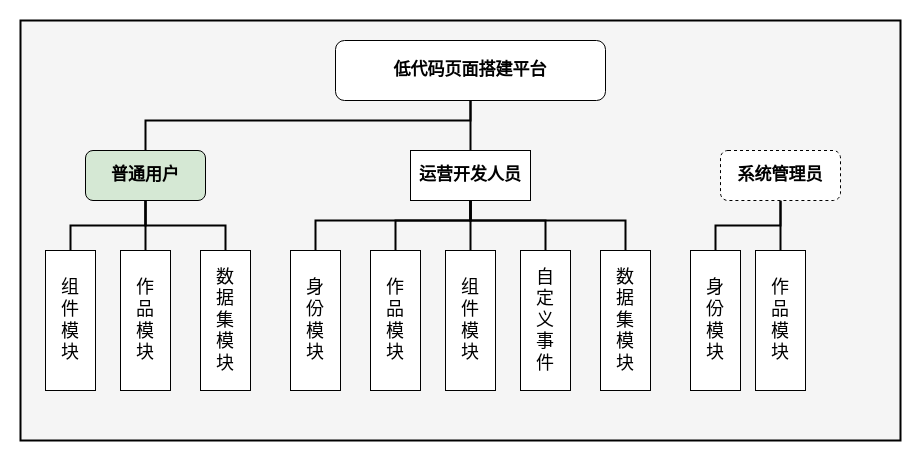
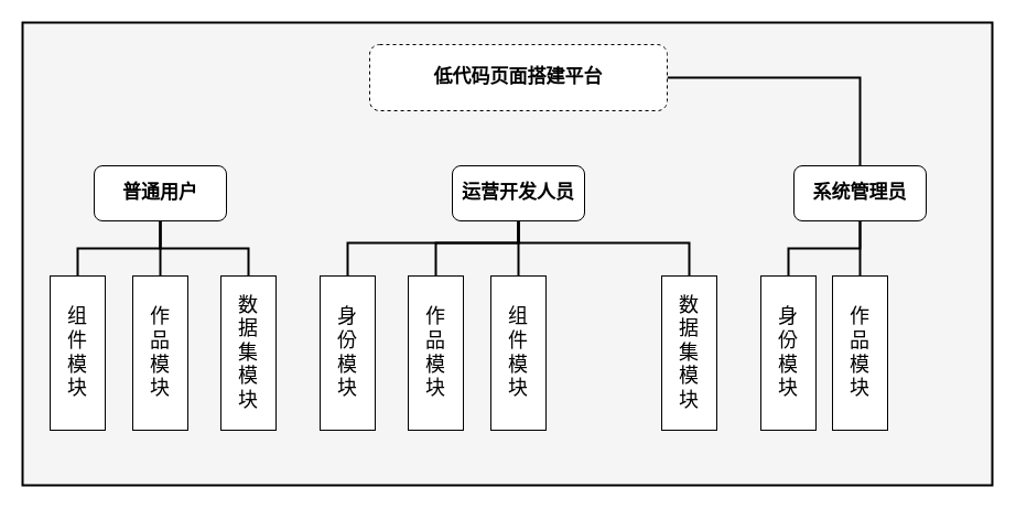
  <mxCell id="0" />
  <mxCell id="1" parent="0" />
  <mxCell id="2" value="" style="rounded=0;whiteSpace=wrap;html=1;fillColor=#f5f5f5;fontColor=#333333;strokeColor=#000000;strokeWidth=2;" parent="1" vertex="1"><mxGeometry x="20" y="20" width="880" height="420" as="geometry" /></mxCell>
- <mxCell id="3" style="edgeStyle=orthogonalEdgeStyle;rounded=0;orthogonalLoop=1;jettySize=auto;html=1;entryX=0.5;entryY=0;entryDx=0;entryDy=0;fontSize=18;endArrow=none;endFill=0;strokeWidth=2;" parent="1" source="5" target="9" edge="1"><mxGeometry relative="1" as="geometry"><Array as="points"><mxPoint x="470" y="120" /><mxPoint x="145" y="120" /></Array></mxGeometry></mxCell>
- <mxCell id="4" style="edgeStyle=orthogonalEdgeStyle;rounded=0;orthogonalLoop=1;jettySize=auto;html=1;entryX=0.5;entryY=0;entryDx=0;entryDy=0;fontSize=18;endArrow=none;endFill=0;strokeWidth=2;" parent="1" source="5" target="15" edge="1"><mxGeometry relative="1" as="geometry" /></mxCell>
- <mxCell id="5" value="低代码页面搭建平台" style="rounded=1;whiteSpace=wrap;html=1;strokeColor=#000000;strokeWidth=1;fontStyle=1;fontSize=17;" parent="1" vertex="1"><mxGeometry x="335" y="40" width="270" height="60" as="geometry" /></mxCell>
+ <mxCell id="4" style="edgeStyle=orthogonalEdgeStyle;rounded=0;orthogonalLoop=1;jettySize=auto;html=1;fontSize=18;endArrow=none;endFill=0;strokeWidth=2;" parent="1" source="5" target="18" edge="1"><mxGeometry relative="1" as="geometry" /></mxCell>
+ <mxCell id="5" value="低代码页面搭建平台" style="rounded=1;whiteSpace=wrap;html=1;strokeColor=#000000;strokeWidth=1;fontStyle=1;fontSize=17;dashed=1;" parent="1" vertex="1"><mxGeometry x="335" y="40" width="270" height="60" as="geometry" /></mxCell>
  <mxCell id="6" style="edgeStyle=orthogonalEdgeStyle;rounded=0;orthogonalLoop=1;jettySize=auto;html=1;entryX=0.5;entryY=0;entryDx=0;entryDy=0;fontSize=18;endArrow=none;endFill=0;strokeWidth=2;" parent="1" source="9" target="19" edge="1"><mxGeometry relative="1" as="geometry" /></mxCell>
  <mxCell id="7" style="edgeStyle=orthogonalEdgeStyle;rounded=0;orthogonalLoop=1;jettySize=auto;html=1;entryX=0.5;entryY=0;entryDx=0;entryDy=0;fontSize=18;endArrow=none;endFill=0;strokeWidth=2;" parent="1" source="9" target="20" edge="1"><mxGeometry relative="1" as="geometry" /></mxCell>
  <mxCell id="8" style="edgeStyle=orthogonalEdgeStyle;rounded=0;orthogonalLoop=1;jettySize=auto;html=1;entryX=0.5;entryY=0;entryDx=0;entryDy=0;fontSize=18;endArrow=none;endFill=0;strokeWidth=2;" parent="1" source="9" target="24" edge="1"><mxGeometry relative="1" as="geometry" /></mxCell>
- <mxCell id="9" value="普通用户" style="rounded=1;whiteSpace=wrap;html=1;fontSize=17;strokeColor=#000000;strokeWidth=1;fontStyle=1;fillColor=#d5e8d4;" parent="1" vertex="1"><mxGeometry x="85" y="150" width="120" height="50" as="geometry" /></mxCell>
+ <mxCell id="9" value="普通用户" style="rounded=1;whiteSpace=wrap;html=1;fontSize=17;strokeColor=#000000;strokeWidth=1;fontStyle=1" parent="1" vertex="1"><mxGeometry x="85" y="150" width="120" height="50" as="geometry" /></mxCell>
  <mxCell id="10" style="edgeStyle=orthogonalEdgeStyle;rounded=0;orthogonalLoop=1;jettySize=auto;html=1;entryX=0.5;entryY=0;entryDx=0;entryDy=0;fontSize=18;endArrow=none;endFill=0;strokeWidth=2;" parent="1" source="15" target="21" edge="1"><mxGeometry relative="1" as="geometry"><Array as="points"><mxPoint x="470" y="220" /><mxPoint x="315" y="220" /></Array></mxGeometry></mxCell>
  <mxCell id="11" style="edgeStyle=orthogonalEdgeStyle;rounded=0;orthogonalLoop=1;jettySize=auto;html=1;entryX=0.5;entryY=0;entryDx=0;entryDy=0;fontSize=18;endArrow=none;endFill=0;strokeWidth=2;" parent="1" source="15" target="22" edge="1"><mxGeometry relative="1" as="geometry"><Array as="points"><mxPoint x="470" y="220" /><mxPoint x="395" y="220" /></Array></mxGeometry></mxCell>
  <mxCell id="12" style="edgeStyle=orthogonalEdgeStyle;rounded=0;orthogonalLoop=1;jettySize=auto;html=1;entryX=0.5;entryY=0;entryDx=0;entryDy=0;fontSize=18;endArrow=none;endFill=0;strokeWidth=2;" parent="1" source="15" target="23" edge="1"><mxGeometry relative="1" as="geometry" /></mxCell>
- <mxCell id="13" style="edgeStyle=orthogonalEdgeStyle;rounded=0;orthogonalLoop=1;jettySize=auto;html=1;entryX=0.5;entryY=0;entryDx=0;entryDy=0;fontSize=18;endArrow=none;endFill=0;strokeWidth=2;" parent="1" source="15" target="25" edge="1"><mxGeometry relative="1" as="geometry"><Array as="points"><mxPoint x="470" y="220" /><mxPoint x="545" y="220" /></Array></mxGeometry></mxCell>
  <mxCell id="14" style="edgeStyle=orthogonalEdgeStyle;rounded=0;orthogonalLoop=1;jettySize=auto;html=1;entryX=0.5;entryY=0;entryDx=0;entryDy=0;fontSize=18;endArrow=none;endFill=0;strokeWidth=2;" parent="1" source="15" target="28" edge="1"><mxGeometry relative="1" as="geometry"><Array as="points"><mxPoint x="470" y="220" /><mxPoint x="625" y="220" /></Array></mxGeometry></mxCell>
- <mxCell id="15" value="运营开发人员" style="whiteSpace=wrap;html=1;fontSize=17;strokeColor=#000000;strokeWidth=1;fontStyle=1;rounded=0;" parent="1" vertex="1"><mxGeometry x="410" y="150" width="120" height="50" as="geometry" /></mxCell>
+ <mxCell id="15" value="运营开发人员" style="rounded=1;whiteSpace=wrap;html=1;fontSize=17;strokeColor=#000000;strokeWidth=1;fontStyle=1" parent="1" vertex="1"><mxGeometry x="410" y="150" width="120" height="50" as="geometry" /></mxCell>
  <mxCell id="16" style="edgeStyle=orthogonalEdgeStyle;rounded=0;orthogonalLoop=1;jettySize=auto;html=1;entryX=0.5;entryY=0;entryDx=0;entryDy=0;fontSize=18;endArrow=none;endFill=0;strokeWidth=2;" parent="1" source="18" target="26" edge="1"><mxGeometry relative="1" as="geometry" /></mxCell>
  <mxCell id="17" style="edgeStyle=orthogonalEdgeStyle;rounded=0;orthogonalLoop=1;jettySize=auto;html=1;entryX=0.5;entryY=0;entryDx=0;entryDy=0;fontSize=18;endArrow=none;endFill=0;strokeWidth=2;" parent="1" source="18" target="27" edge="1"><mxGeometry relative="1" as="geometry" /></mxCell>
- <mxCell id="18" value="系统管理员" style="rounded=1;whiteSpace=wrap;html=1;fontSize=17;strokeColor=#000000;strokeWidth=1;fontStyle=1;dashed=1;" parent="1" vertex="1"><mxGeometry x="720" y="150" width="120" height="50" as="geometry" /></mxCell>
+ <mxCell id="18" value="系统管理员" style="rounded=1;whiteSpace=wrap;html=1;fontSize=17;strokeColor=#000000;strokeWidth=1;fontStyle=1" parent="1" vertex="1"><mxGeometry x="720" y="150" width="120" height="50" as="geometry" /></mxCell>
  <mxCell id="19" value="组&lt;br&gt;件&lt;br&gt;模&lt;br&gt;块" style="rounded=0;whiteSpace=wrap;html=1;fontSize=18;strokeColor=#000000;strokeWidth=1;" parent="1" vertex="1"><mxGeometry x="45" y="250" width="50" height="140" as="geometry" /></mxCell>
  <mxCell id="20" value="作&lt;br&gt;品&lt;br&gt;模&lt;br&gt;块" style="rounded=0;whiteSpace=wrap;html=1;fontSize=18;strokeColor=#000000;strokeWidth=1;" parent="1" vertex="1"><mxGeometry x="120" y="250" width="50" height="140" as="geometry" /></mxCell>
  <mxCell id="21" value="身&lt;br&gt;份&lt;br&gt;模&lt;br&gt;块" style="rounded=0;whiteSpace=wrap;html=1;fontSize=18;strokeColor=#000000;strokeWidth=1;" parent="1" vertex="1"><mxGeometry x="290" y="250" width="50" height="140" as="geometry" /></mxCell>
  <mxCell id="22" value="作&lt;br&gt;品&lt;br&gt;模&lt;br&gt;块" style="rounded=0;whiteSpace=wrap;html=1;fontSize=18;strokeColor=#000000;strokeWidth=1;" parent="1" vertex="1"><mxGeometry x="370" y="250" width="50" height="140" as="geometry" /></mxCell>
  <mxCell id="23" value="组&lt;br&gt;件&lt;br&gt;模&lt;br&gt;块" style="rounded=0;whiteSpace=wrap;html=1;fontSize=18;strokeColor=#000000;strokeWidth=1;" parent="1" vertex="1"><mxGeometry x="445" y="250" width="50" height="140" as="geometry" /></mxCell>
  <mxCell id="24" value="数&lt;br&gt;据&lt;br&gt;集&lt;br&gt;模&lt;br&gt;块" style="rounded=0;whiteSpace=wrap;html=1;fontSize=18;strokeColor=#000000;strokeWidth=1;" parent="1" vertex="1"><mxGeometry x="200" y="250" width="50" height="140" as="geometry" /></mxCell>
- <mxCell id="25" value="自&lt;br&gt;定&lt;br&gt;义&lt;br&gt;事&lt;br&gt;件" style="rounded=0;whiteSpace=wrap;html=1;fontSize=18;strokeColor=#000000;strokeWidth=1;" parent="1" vertex="1"><mxGeometry x="520" y="250" width="50" height="140" as="geometry" /></mxCell>
  <mxCell id="26" value="身&lt;br&gt;份&lt;br&gt;模&lt;br&gt;块" style="rounded=0;whiteSpace=wrap;html=1;fontSize=18;strokeColor=#000000;strokeWidth=1;" parent="1" vertex="1"><mxGeometry x="690" y="250" width="50" height="140" as="geometry" /></mxCell>
  <mxCell id="27" value="作&lt;br&gt;品&lt;br&gt;模&lt;br&gt;块" style="rounded=0;whiteSpace=wrap;html=1;fontSize=18;strokeColor=#000000;strokeWidth=1;" parent="1" vertex="1"><mxGeometry x="755" y="250" width="50" height="140" as="geometry" /></mxCell>
  <mxCell id="28" value="数&lt;br&gt;据&lt;br&gt;集&lt;br&gt;模&lt;br&gt;块" style="rounded=0;whiteSpace=wrap;html=1;fontSize=18;strokeColor=#000000;strokeWidth=1;" parent="1" vertex="1"><mxGeometry x="600" y="250" width="50" height="140" as="geometry" /></mxCell>
